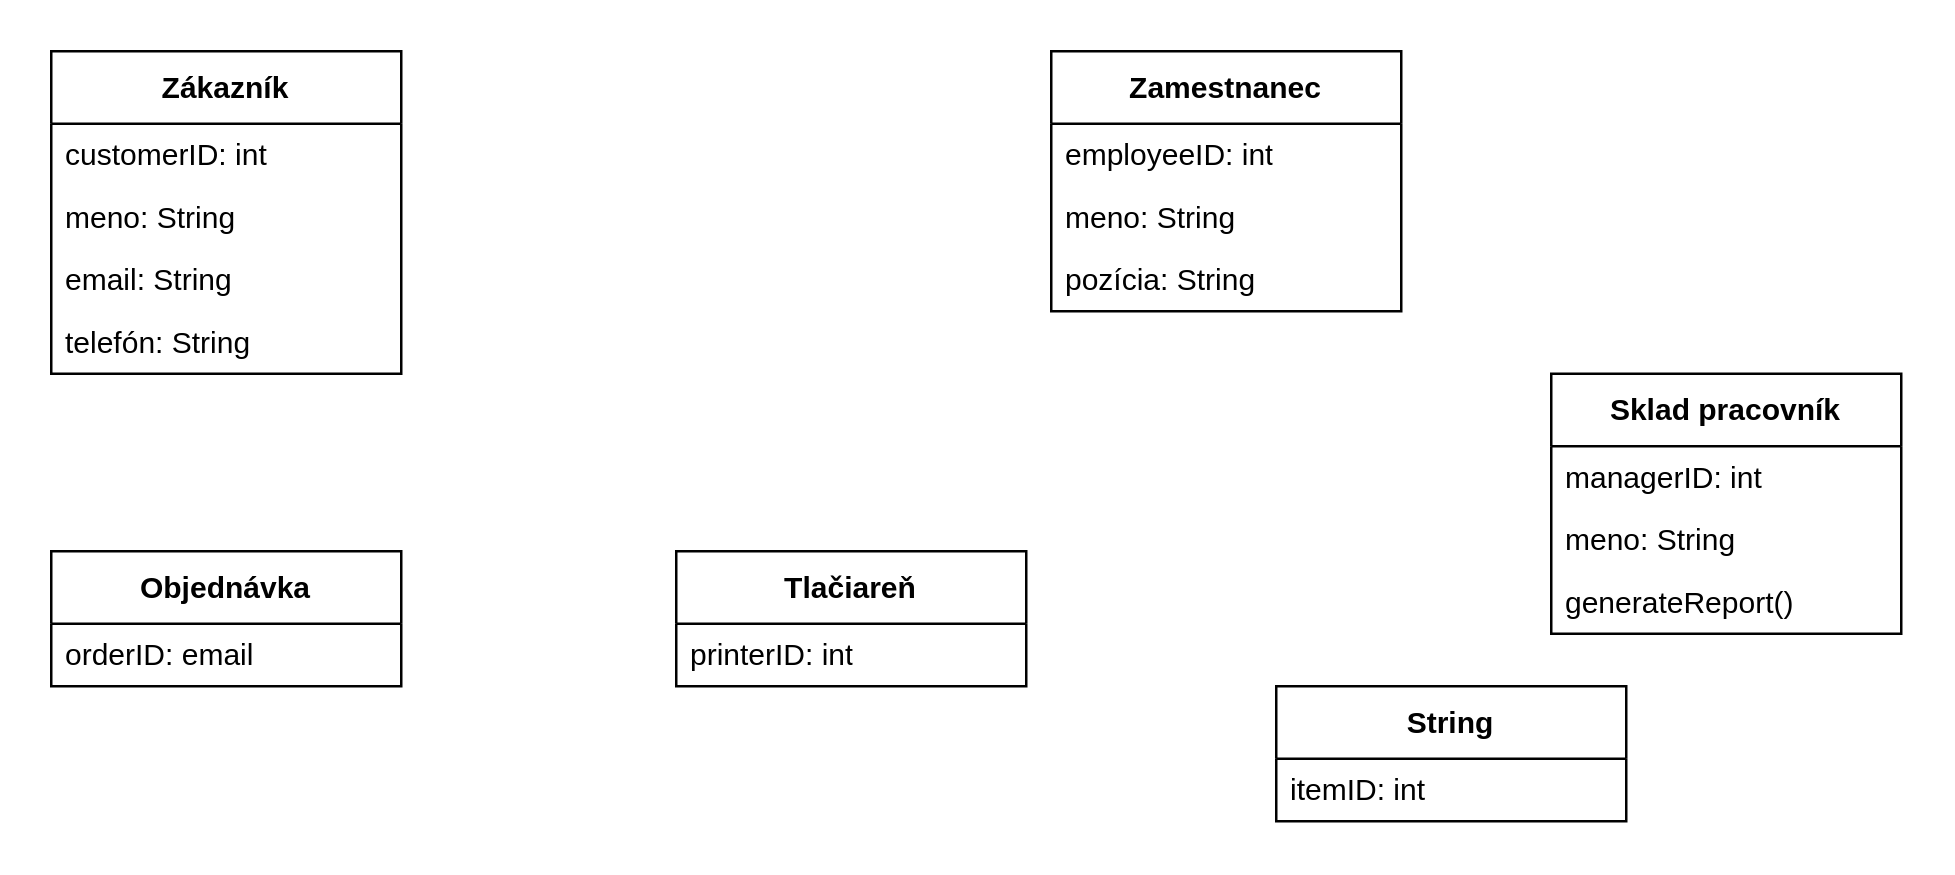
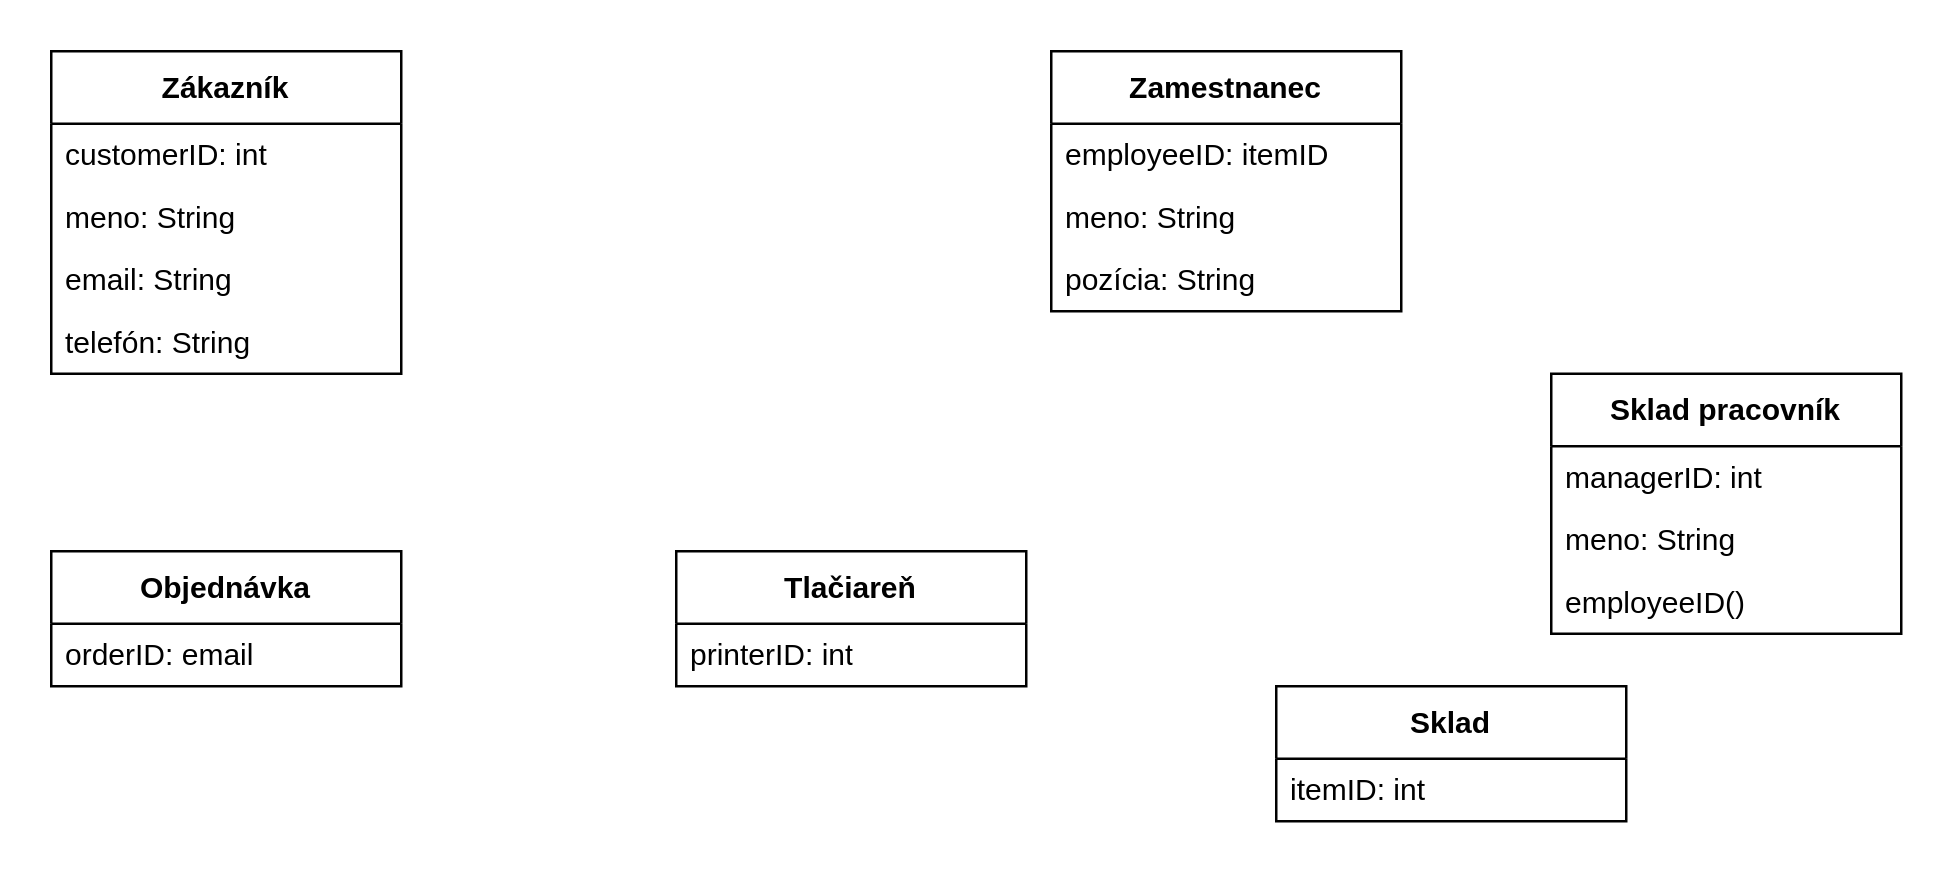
  <mxCell id="0" />
  <mxCell id="1" parent="0" />
  <mxCell id="2" value="Zákazník" style="swimlane;fontStyle=1;align=center;verticalAlign=middle;childLayout=stackLayout;horizontal=1;startSize=29;horizontalStack=0;resizeParent=1;resizeParentMax=0;resizeLast=0;collapsible=0;marginBottom=0;html=1;whiteSpace=wrap;" vertex="1" parent="1"><mxGeometry x="20" y="20" width="140" height="129" as="geometry" /></mxCell>
  <mxCell id="3" value="customerID: int" style="text;html=1;strokeColor=none;fillColor=none;align=left;verticalAlign=middle;spacingLeft=4;spacingRight=4;overflow=hidden;rotatable=0;points=[[0,0.5],[1,0.5]];portConstraint=eastwest;whiteSpace=wrap;" vertex="1" parent="2"><mxGeometry y="29" width="140" height="25" as="geometry" /></mxCell>
  <mxCell id="4" value="meno: String" style="text;html=1;strokeColor=none;fillColor=none;align=left;verticalAlign=middle;spacingLeft=4;spacingRight=4;overflow=hidden;rotatable=0;points=[[0,0.5],[1,0.5]];portConstraint=eastwest;whiteSpace=wrap;" vertex="1" parent="2"><mxGeometry y="54" width="140" height="25" as="geometry" /></mxCell>
  <mxCell id="5" value="email: String" style="text;html=1;strokeColor=none;fillColor=none;align=left;verticalAlign=middle;spacingLeft=4;spacingRight=4;overflow=hidden;rotatable=0;points=[[0,0.5],[1,0.5]];portConstraint=eastwest;whiteSpace=wrap;" vertex="1" parent="2"><mxGeometry y="79" width="140" height="25" as="geometry" /></mxCell>
  <mxCell id="6" value="&lt;div&gt;telefón: String&lt;br&gt;&lt;/div&gt;" style="text;html=1;strokeColor=none;fillColor=none;align=left;verticalAlign=middle;spacingLeft=4;spacingRight=4;overflow=hidden;rotatable=0;points=[[0,0.5],[1,0.5]];portConstraint=eastwest;whiteSpace=wrap;" vertex="1" parent="2"><mxGeometry y="104" width="140" height="25" as="geometry" /></mxCell>
  <mxCell id="7" value="Zamestnanec" style="swimlane;fontStyle=1;align=center;verticalAlign=middle;childLayout=stackLayout;horizontal=1;startSize=29;horizontalStack=0;resizeParent=1;resizeParentMax=0;resizeLast=0;collapsible=0;marginBottom=0;html=1;whiteSpace=wrap;" vertex="1" parent="1"><mxGeometry x="420" y="20" width="140" height="104" as="geometry" /></mxCell>
- <mxCell id="8" value="employeeID: int" style="text;html=1;strokeColor=none;fillColor=none;align=left;verticalAlign=middle;spacingLeft=4;spacingRight=4;overflow=hidden;rotatable=0;points=[[0,0.5],[1,0.5]];portConstraint=eastwest;whiteSpace=wrap;" vertex="1" parent="7"><mxGeometry y="29" width="140" height="25" as="geometry" /></mxCell>
+ <mxCell id="8" value="employeeID: itemID" style="text;html=1;strokeColor=none;fillColor=none;align=left;verticalAlign=middle;spacingLeft=4;spacingRight=4;overflow=hidden;rotatable=0;points=[[0,0.5],[1,0.5]];portConstraint=eastwest;whiteSpace=wrap;" vertex="1" parent="7"><mxGeometry y="29" width="140" height="25" as="geometry" /></mxCell>
  <mxCell id="9" value="meno: String" style="text;html=1;strokeColor=none;fillColor=none;align=left;verticalAlign=middle;spacingLeft=4;spacingRight=4;overflow=hidden;rotatable=0;points=[[0,0.5],[1,0.5]];portConstraint=eastwest;whiteSpace=wrap;" vertex="1" parent="7"><mxGeometry y="54" width="140" height="25" as="geometry" /></mxCell>
  <mxCell id="10" value="pozícia: String" style="text;html=1;strokeColor=none;fillColor=none;align=left;verticalAlign=middle;spacingLeft=4;spacingRight=4;overflow=hidden;rotatable=0;points=[[0,0.5],[1,0.5]];portConstraint=eastwest;whiteSpace=wrap;" vertex="1" parent="7"><mxGeometry y="79" width="140" height="25" as="geometry" /></mxCell>
  <mxCell id="11" value="Sklad pracovník" style="swimlane;fontStyle=1;align=center;verticalAlign=middle;childLayout=stackLayout;horizontal=1;startSize=29;horizontalStack=0;resizeParent=1;resizeParentMax=0;resizeLast=0;collapsible=0;marginBottom=0;html=1;whiteSpace=wrap;" vertex="1" parent="1"><mxGeometry x="620" y="149" width="140" height="104" as="geometry" /></mxCell>
  <mxCell id="12" value="managerID: int" style="text;html=1;strokeColor=none;fillColor=none;align=left;verticalAlign=middle;spacingLeft=4;spacingRight=4;overflow=hidden;rotatable=0;points=[[0,0.5],[1,0.5]];portConstraint=eastwest;whiteSpace=wrap;" vertex="1" parent="11"><mxGeometry y="29" width="140" height="25" as="geometry" /></mxCell>
  <mxCell id="13" value="meno: String" style="text;html=1;strokeColor=none;fillColor=none;align=left;verticalAlign=middle;spacingLeft=4;spacingRight=4;overflow=hidden;rotatable=0;points=[[0,0.5],[1,0.5]];portConstraint=eastwest;whiteSpace=wrap;" vertex="1" parent="11"><mxGeometry y="54" width="140" height="25" as="geometry" /></mxCell>
- <mxCell id="14" value="generateReport()" style="text;html=1;strokeColor=none;fillColor=none;align=left;verticalAlign=middle;spacingLeft=4;spacingRight=4;overflow=hidden;rotatable=0;points=[[0,0.5],[1,0.5]];portConstraint=eastwest;whiteSpace=wrap;" vertex="1" parent="11"><mxGeometry y="79" width="140" height="25" as="geometry" /></mxCell>
+ <mxCell id="14" value="employeeID()" style="text;html=1;strokeColor=none;fillColor=none;align=left;verticalAlign=middle;spacingLeft=4;spacingRight=4;overflow=hidden;rotatable=0;points=[[0,0.5],[1,0.5]];portConstraint=eastwest;whiteSpace=wrap;" vertex="1" parent="11"><mxGeometry y="79" width="140" height="25" as="geometry" /></mxCell>
  <mxCell id="15" value="Tlačiareň" style="swimlane;fontStyle=1;align=center;verticalAlign=middle;childLayout=stackLayout;horizontal=1;startSize=29;horizontalStack=0;resizeParent=1;resizeParentMax=0;resizeLast=0;collapsible=0;marginBottom=0;html=1;whiteSpace=wrap;" vertex="1" parent="1"><mxGeometry x="270" y="220" width="140" height="54" as="geometry" /></mxCell>
  <mxCell id="16" value="printerID: int" style="text;html=1;strokeColor=none;fillColor=none;align=left;verticalAlign=middle;spacingLeft=4;spacingRight=4;overflow=hidden;rotatable=0;points=[[0,0.5],[1,0.5]];portConstraint=eastwest;whiteSpace=wrap;" vertex="1" parent="15"><mxGeometry y="29" width="140" height="25" as="geometry" /></mxCell>
  <mxCell id="17" value="Objednávka" style="swimlane;fontStyle=1;align=center;verticalAlign=middle;childLayout=stackLayout;horizontal=1;startSize=29;horizontalStack=0;resizeParent=1;resizeParentMax=0;resizeLast=0;collapsible=0;marginBottom=0;html=1;whiteSpace=wrap;" vertex="1" parent="1"><mxGeometry x="20" y="220" width="140" height="54" as="geometry" /></mxCell>
  <mxCell id="18" value="orderID: email" style="text;html=1;strokeColor=none;fillColor=none;align=left;verticalAlign=middle;spacingLeft=4;spacingRight=4;overflow=hidden;rotatable=0;points=[[0,0.5],[1,0.5]];portConstraint=eastwest;whiteSpace=wrap;" vertex="1" parent="17"><mxGeometry y="29" width="140" height="25" as="geometry" /></mxCell>
- <mxCell id="19" value="String" style="swimlane;fontStyle=1;align=center;verticalAlign=middle;childLayout=stackLayout;horizontal=1;startSize=29;horizontalStack=0;resizeParent=1;resizeParentMax=0;resizeLast=0;collapsible=0;marginBottom=0;html=1;whiteSpace=wrap;" vertex="1" parent="1"><mxGeometry x="510" y="274" width="140" height="54" as="geometry" /></mxCell>
+ <mxCell id="19" value="Sklad" style="swimlane;fontStyle=1;align=center;verticalAlign=middle;childLayout=stackLayout;horizontal=1;startSize=29;horizontalStack=0;resizeParent=1;resizeParentMax=0;resizeLast=0;collapsible=0;marginBottom=0;html=1;whiteSpace=wrap;" vertex="1" parent="1"><mxGeometry x="510" y="274" width="140" height="54" as="geometry" /></mxCell>
  <mxCell id="20" value="itemID: int" style="text;html=1;strokeColor=none;fillColor=none;align=left;verticalAlign=middle;spacingLeft=4;spacingRight=4;overflow=hidden;rotatable=0;points=[[0,0.5],[1,0.5]];portConstraint=eastwest;whiteSpace=wrap;" vertex="1" parent="19"><mxGeometry y="29" width="140" height="25" as="geometry" /></mxCell>
